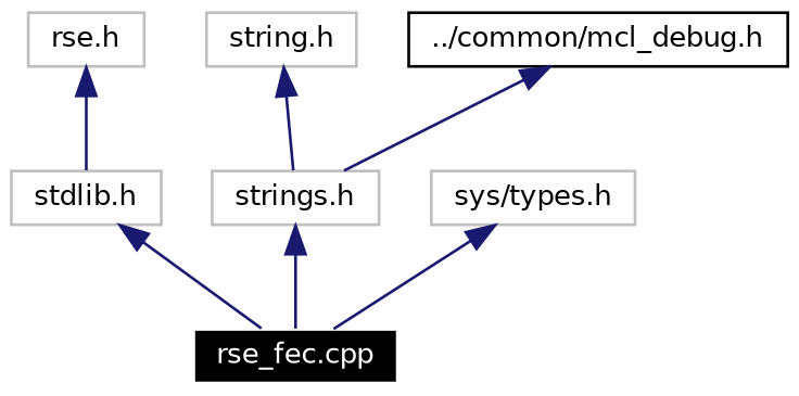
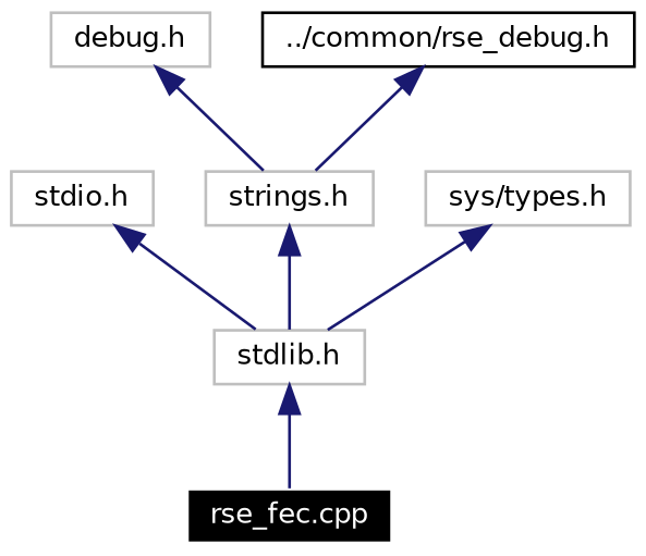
  digraph {
    node [color=grey75 fontname=Helvetica fontsize=10 shape=record]
    edge [color=midnightblue dir=back fontname=Helvetica fontsize=10 labelfontname=Helvetica labelfontsize=10 style=solid]
    n1 [color=white fillcolor=black fontcolor=white height=0.2 label="rse_fec.cpp" style=filled width=0.4]
-   n2 [height=0.2 label="rse.h" width=0.4]
+   n2 [height=0.2 label="stdio.h" width=0.4]
    n3 [height=0.2 label="stdlib.h" width=0.4]
-   n4 [height=0.2 label="string.h" width=0.4]
+   n4 [height=0.2 label="debug.h" width=0.4]
    n5 [height=0.2 label="strings.h" width=0.4]
    n6 [height=0.2 label="sys/types.h" width=0.4]
-   n7 [color=black height=0.2 label="../common/mcl_debug.h" width=0.4]
+   n7 [color=black height=0.2 label="../common/rse_debug.h" width=0.4]
    n2 -> n3
    n3 -> n1
    n4 -> n5
-   n5 -> n1
-   n6 -> n1
+   n5 -> n3
+   n6 -> n3
    n7 -> n5
  }
